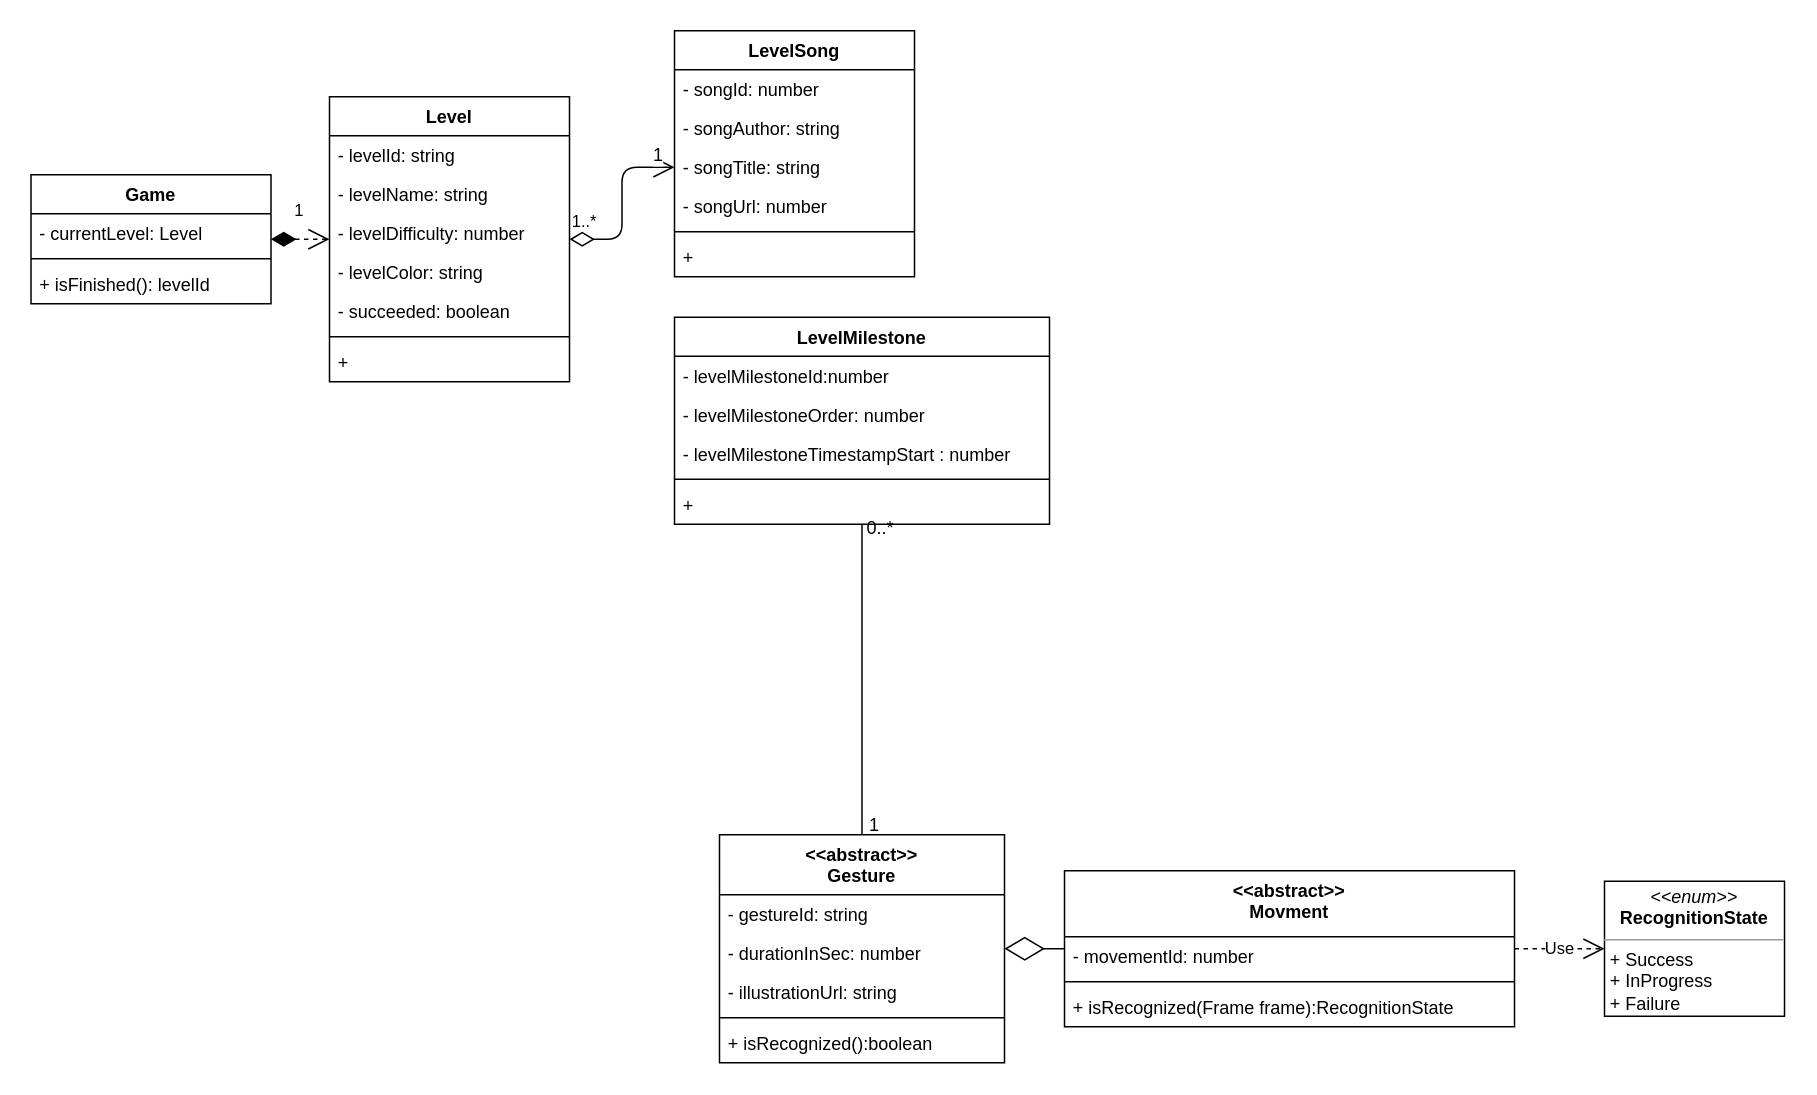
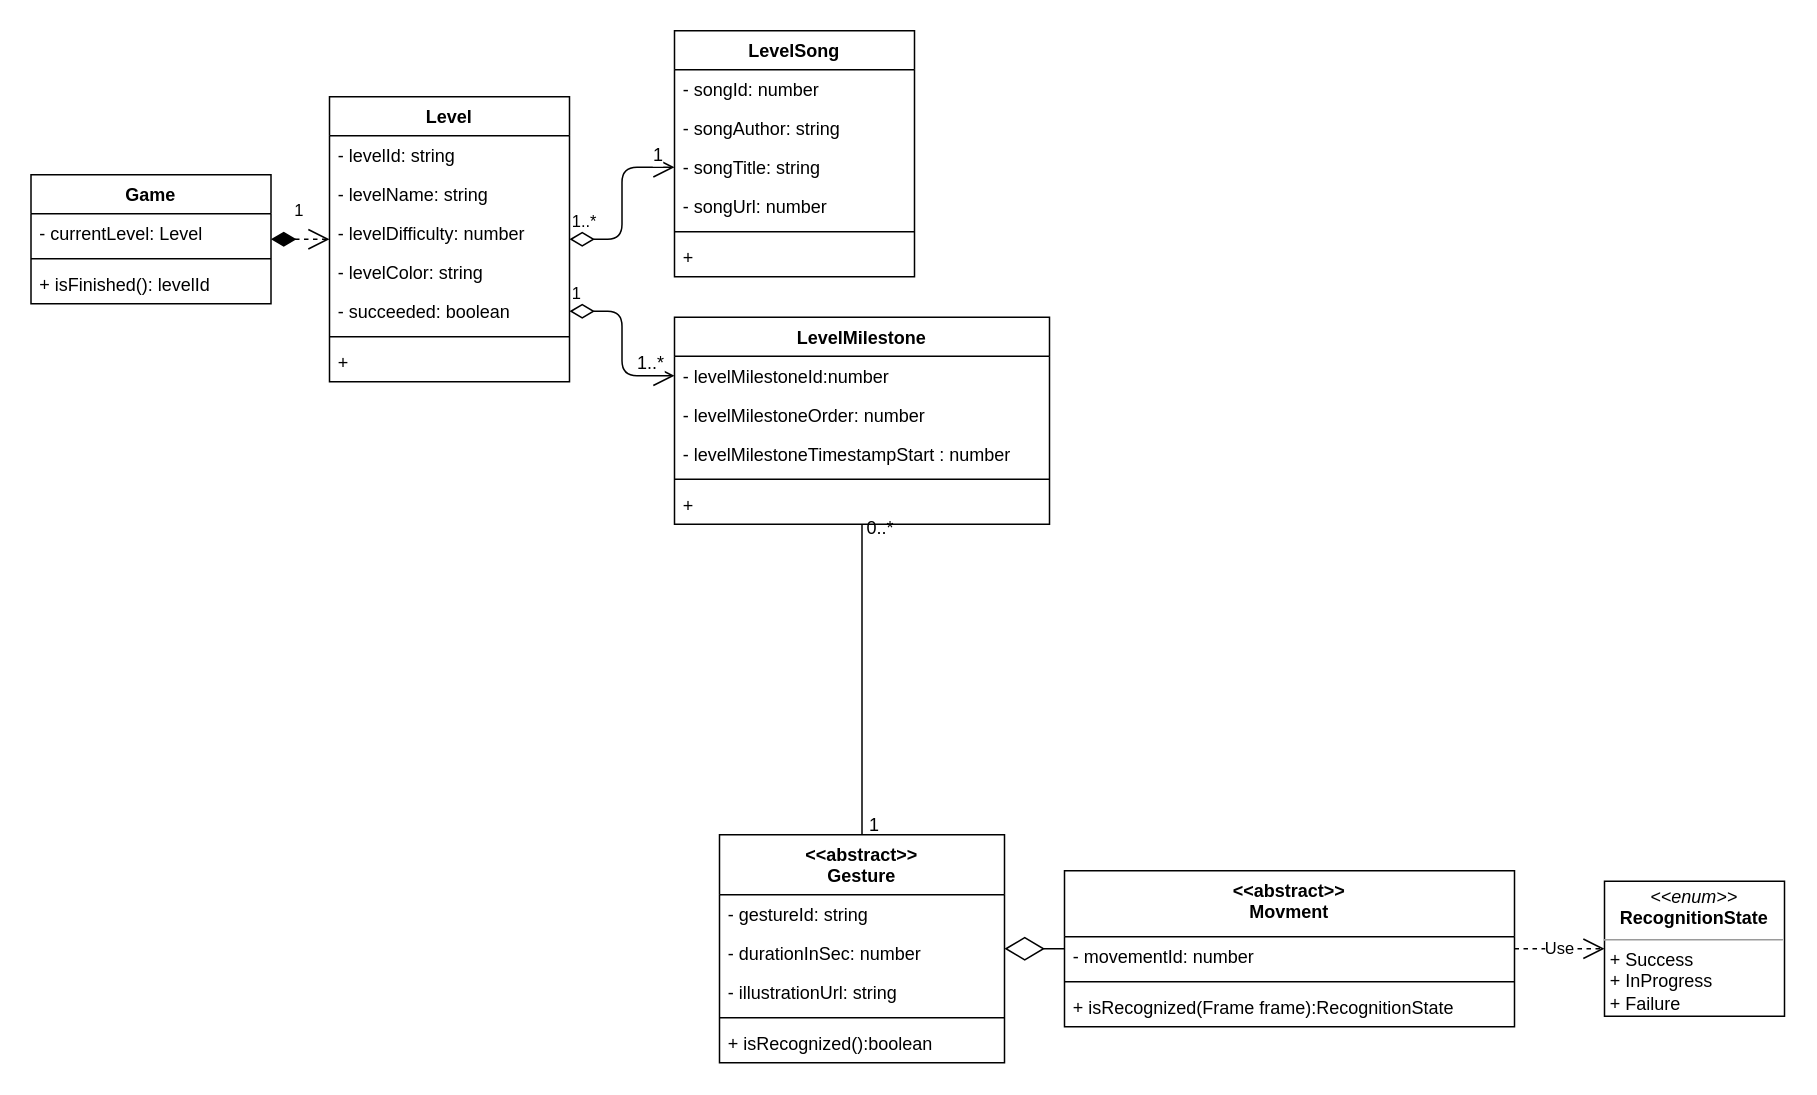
  <mxCell id="0" />
  <mxCell id="1" parent="0" />
  <mxCell id="2" value="1" style="endArrow=open;html=1;endSize=12;startArrow=diamondThin;startSize=14;startFill=1;edgeStyle=orthogonalEdgeStyle;align=left;verticalAlign=bottom;dashed=1;" edge="1" parent="1" source="13" target="17"><mxGeometry x="-0.294" y="10" relative="1" as="geometry"><mxPoint x="330" y="10" as="sourcePoint" /><mxPoint x="620" y="90" as="targetPoint" /><mxPoint as="offset" /></mxGeometry></mxCell>
  <mxCell id="3" value="1..*" style="endArrow=open;html=1;endSize=12;startArrow=diamondThin;startSize=14;startFill=0;edgeStyle=orthogonalEdgeStyle;align=left;verticalAlign=bottom;exitX=1;exitY=0.5;exitDx=0;exitDy=0;entryX=0;entryY=0.5;entryDx=0;entryDy=0;" edge="1" parent="1" source="17" target="28"><mxGeometry x="-1" y="3" relative="1" as="geometry"><mxPoint x="450" y="120" as="sourcePoint" /><mxPoint x="610" y="120" as="targetPoint" /></mxGeometry></mxCell>
  <mxCell id="4" value="1" style="text;html=1;align=center;verticalAlign=middle;resizable=0;points=[];labelBackgroundColor=#ffffff;" vertex="1" connectable="0" parent="3"><mxGeometry x="0.917" y="4" relative="1" as="geometry"><mxPoint x="-6.33" y="-5" as="offset" /></mxGeometry></mxCell>
+ <mxCell id="5" value="1" style="endArrow=open;html=1;endSize=12;startArrow=diamondThin;startSize=14;startFill=0;edgeStyle=orthogonalEdgeStyle;align=left;verticalAlign=bottom;exitX=1;exitY=0.5;exitDx=0;exitDy=0;entryX=0;entryY=0.5;entryDx=0;entryDy=0;" edge="1" parent="1" source="22" target="33"><mxGeometry x="-1" y="3" relative="1" as="geometry"><mxPoint x="420" y="169" as="sourcePoint" /><mxPoint x="590" y="11" as="targetPoint" /></mxGeometry></mxCell>
+ <mxCell id="6" value="1..*" style="text;html=1;align=center;verticalAlign=middle;resizable=0;points=[];labelBackgroundColor=#ffffff;" vertex="1" connectable="0" parent="5"><mxGeometry x="0.917" y="4" relative="1" as="geometry"><mxPoint x="-11.33" y="-5" as="offset" /></mxGeometry></mxCell>
  <mxCell id="7" value="&lt;p style=&quot;margin: 0px ; margin-top: 4px ; text-align: center&quot;&gt;&lt;i&gt;&amp;lt;&amp;lt;enum&amp;gt;&amp;gt;&lt;/i&gt;&lt;br&gt;&lt;span style=&quot;text-align: left&quot;&gt;&lt;b&gt;RecognitionState&lt;/b&gt;&lt;/span&gt;&lt;br&gt;&lt;/p&gt;&lt;hr size=&quot;1&quot;&gt;&lt;p style=&quot;margin: 0px ; margin-left: 4px&quot;&gt;+ Success&lt;br&gt;+ InProgress&lt;/p&gt;&lt;p style=&quot;margin: 0px ; margin-left: 4px&quot;&gt;+ Failure&lt;/p&gt;" style="verticalAlign=top;align=left;overflow=fill;fontSize=12;fontFamily=Helvetica;html=1;" vertex="1" parent="1"><mxGeometry x="1069" y="587" width="120" height="90" as="geometry" /></mxCell>
  <mxCell id="8" value="Use" style="endArrow=open;endSize=12;dashed=1;html=1;" edge="1" parent="1" source="44" target="7"><mxGeometry width="160" relative="1" as="geometry"><mxPoint x="430" y="850" as="sourcePoint" /><mxPoint x="590" y="850" as="targetPoint" /></mxGeometry></mxCell>
  <mxCell id="9" value="" style="endArrow=diamondThin;endFill=0;endSize=24;html=1;" edge="1" parent="1" source="44" target="38"><mxGeometry width="160" relative="1" as="geometry"><mxPoint x="500" y="490" as="sourcePoint" /><mxPoint x="660" y="490" as="targetPoint" /></mxGeometry></mxCell>
  <mxCell id="10" value="" style="endArrow=none;html=1;edgeStyle=orthogonalEdgeStyle;" edge="1" parent="1" source="32" target="38"><mxGeometry relative="1" as="geometry"><mxPoint x="650" y="470" as="sourcePoint" /><mxPoint x="810" y="470" as="targetPoint" /></mxGeometry></mxCell>
  <mxCell id="11" value="1" style="text;html=1;align=center;verticalAlign=middle;resizable=0;points=[];labelBackgroundColor=#ffffff;" vertex="1" connectable="0" parent="10"><mxGeometry x="0.937" relative="1" as="geometry"><mxPoint x="7" as="offset" /></mxGeometry></mxCell>
  <mxCell id="12" value="0..*" style="text;html=1;align=center;verticalAlign=middle;resizable=0;points=[];labelBackgroundColor=#ffffff;" vertex="1" connectable="0" parent="10"><mxGeometry x="-0.786" y="-10" relative="1" as="geometry"><mxPoint x="21" y="-19.33" as="offset" /></mxGeometry></mxCell>
  <mxCell id="13" value="Game" style="swimlane;fontStyle=1;align=center;verticalAlign=top;childLayout=stackLayout;horizontal=1;startSize=26;horizontalStack=0;resizeParent=1;resizeParentMax=0;resizeLast=0;collapsible=1;marginBottom=0;" vertex="1" parent="1"><mxGeometry x="20" y="116" width="160" height="86" as="geometry" /></mxCell>
  <mxCell id="14" value="- currentLevel: Level" style="text;strokeColor=none;fillColor=none;align=left;verticalAlign=top;spacingLeft=4;spacingRight=4;overflow=hidden;rotatable=0;points=[[0,0.5],[1,0.5]];portConstraint=eastwest;" vertex="1" parent="13"><mxGeometry y="26" width="160" height="26" as="geometry" /></mxCell>
  <mxCell id="15" value="" style="line;strokeWidth=1;fillColor=none;align=left;verticalAlign=middle;spacingTop=-1;spacingLeft=3;spacingRight=3;rotatable=0;labelPosition=right;points=[];portConstraint=eastwest;" vertex="1" parent="13"><mxGeometry y="52" width="160" height="8" as="geometry" /></mxCell>
  <mxCell id="16" value="+ isFinished(): levelId" style="text;strokeColor=none;fillColor=none;align=left;verticalAlign=top;spacingLeft=4;spacingRight=4;overflow=hidden;rotatable=0;points=[[0,0.5],[1,0.5]];portConstraint=eastwest;" vertex="1" parent="13"><mxGeometry y="60" width="160" height="26" as="geometry" /></mxCell>
  <mxCell id="17" value="Level" style="swimlane;fontStyle=1;align=center;verticalAlign=top;childLayout=stackLayout;horizontal=1;startSize=26;horizontalStack=0;resizeParent=1;resizeParentMax=0;resizeLast=0;collapsible=1;marginBottom=0;" vertex="1" parent="1"><mxGeometry x="219" y="64" width="160" height="190" as="geometry" /></mxCell>
  <mxCell id="18" value="- levelId: string" style="text;strokeColor=none;fillColor=none;align=left;verticalAlign=top;spacingLeft=4;spacingRight=4;overflow=hidden;rotatable=0;points=[[0,0.5],[1,0.5]];portConstraint=eastwest;" vertex="1" parent="17"><mxGeometry y="26" width="160" height="26" as="geometry" /></mxCell>
  <mxCell id="19" value="- levelName: string" style="text;strokeColor=none;fillColor=none;align=left;verticalAlign=top;spacingLeft=4;spacingRight=4;overflow=hidden;rotatable=0;points=[[0,0.5],[1,0.5]];portConstraint=eastwest;" vertex="1" parent="17"><mxGeometry y="52" width="160" height="26" as="geometry" /></mxCell>
  <mxCell id="20" value="- levelDifficulty: number" style="text;strokeColor=none;fillColor=none;align=left;verticalAlign=top;spacingLeft=4;spacingRight=4;overflow=hidden;rotatable=0;points=[[0,0.5],[1,0.5]];portConstraint=eastwest;" vertex="1" parent="17"><mxGeometry y="78" width="160" height="26" as="geometry" /></mxCell>
  <mxCell id="21" value="- levelColor: string" style="text;strokeColor=none;fillColor=none;align=left;verticalAlign=top;spacingLeft=4;spacingRight=4;overflow=hidden;rotatable=0;points=[[0,0.5],[1,0.5]];portConstraint=eastwest;" vertex="1" parent="17"><mxGeometry y="104" width="160" height="26" as="geometry" /></mxCell>
  <mxCell id="22" value="- succeeded: boolean" style="text;strokeColor=none;fillColor=none;align=left;verticalAlign=top;spacingLeft=4;spacingRight=4;overflow=hidden;rotatable=0;points=[[0,0.5],[1,0.5]];portConstraint=eastwest;" vertex="1" parent="17"><mxGeometry y="130" width="160" height="26" as="geometry" /></mxCell>
  <mxCell id="23" value="" style="line;strokeWidth=1;fillColor=none;align=left;verticalAlign=middle;spacingTop=-1;spacingLeft=3;spacingRight=3;rotatable=0;labelPosition=right;points=[];portConstraint=eastwest;" vertex="1" parent="17"><mxGeometry y="156" width="160" height="8" as="geometry" /></mxCell>
  <mxCell id="24" value="+" style="text;strokeColor=none;fillColor=none;align=left;verticalAlign=top;spacingLeft=4;spacingRight=4;overflow=hidden;rotatable=0;points=[[0,0.5],[1,0.5]];portConstraint=eastwest;" vertex="1" parent="17"><mxGeometry y="164" width="160" height="26" as="geometry" /></mxCell>
  <mxCell id="25" value="LevelSong" style="swimlane;fontStyle=1;align=center;verticalAlign=top;childLayout=stackLayout;horizontal=1;startSize=26;horizontalStack=0;resizeParent=1;resizeParentMax=0;resizeLast=0;collapsible=1;marginBottom=0;" vertex="1" parent="1"><mxGeometry x="449" y="20" width="160" height="164" as="geometry" /></mxCell>
  <mxCell id="26" value="- songId: number" style="text;strokeColor=none;fillColor=none;align=left;verticalAlign=top;spacingLeft=4;spacingRight=4;overflow=hidden;rotatable=0;points=[[0,0.5],[1,0.5]];portConstraint=eastwest;" vertex="1" parent="25"><mxGeometry y="26" width="160" height="26" as="geometry" /></mxCell>
  <mxCell id="27" value="- songAuthor: string" style="text;strokeColor=none;fillColor=none;align=left;verticalAlign=top;spacingLeft=4;spacingRight=4;overflow=hidden;rotatable=0;points=[[0,0.5],[1,0.5]];portConstraint=eastwest;" vertex="1" parent="25"><mxGeometry y="52" width="160" height="26" as="geometry" /></mxCell>
  <mxCell id="28" value="- songTitle: string" style="text;strokeColor=none;fillColor=none;align=left;verticalAlign=top;spacingLeft=4;spacingRight=4;overflow=hidden;rotatable=0;points=[[0,0.5],[1,0.5]];portConstraint=eastwest;" vertex="1" parent="25"><mxGeometry y="78" width="160" height="26" as="geometry" /></mxCell>
  <mxCell id="29" value="- songUrl: number" style="text;strokeColor=none;fillColor=none;align=left;verticalAlign=top;spacingLeft=4;spacingRight=4;overflow=hidden;rotatable=0;points=[[0,0.5],[1,0.5]];portConstraint=eastwest;" vertex="1" parent="25"><mxGeometry y="104" width="160" height="26" as="geometry" /></mxCell>
  <mxCell id="30" value="" style="line;strokeWidth=1;fillColor=none;align=left;verticalAlign=middle;spacingTop=-1;spacingLeft=3;spacingRight=3;rotatable=0;labelPosition=right;points=[];portConstraint=eastwest;" vertex="1" parent="25"><mxGeometry y="130" width="160" height="8" as="geometry" /></mxCell>
  <mxCell id="31" value="+" style="text;strokeColor=none;fillColor=none;align=left;verticalAlign=top;spacingLeft=4;spacingRight=4;overflow=hidden;rotatable=0;points=[[0,0.5],[1,0.5]];portConstraint=eastwest;" vertex="1" parent="25"><mxGeometry y="138" width="160" height="26" as="geometry" /></mxCell>
  <mxCell id="32" value="LevelMilestone" style="swimlane;fontStyle=1;align=center;verticalAlign=top;childLayout=stackLayout;horizontal=1;startSize=26;horizontalStack=0;resizeParent=1;resizeParentMax=0;resizeLast=0;collapsible=1;marginBottom=0;" vertex="1" parent="1"><mxGeometry x="449" y="211" width="250" height="138" as="geometry" /></mxCell>
  <mxCell id="33" value="- levelMilestoneId:number" style="text;strokeColor=none;fillColor=none;align=left;verticalAlign=top;spacingLeft=4;spacingRight=4;overflow=hidden;rotatable=0;points=[[0,0.5],[1,0.5]];portConstraint=eastwest;" vertex="1" parent="32"><mxGeometry y="26" width="250" height="26" as="geometry" /></mxCell>
  <mxCell id="34" value="- levelMilestoneOrder: number" style="text;strokeColor=none;fillColor=none;align=left;verticalAlign=top;spacingLeft=4;spacingRight=4;overflow=hidden;rotatable=0;points=[[0,0.5],[1,0.5]];portConstraint=eastwest;" vertex="1" parent="32"><mxGeometry y="52" width="250" height="26" as="geometry" /></mxCell>
  <mxCell id="35" value="- levelMilestoneTimestampStart : number" style="text;strokeColor=none;fillColor=none;align=left;verticalAlign=top;spacingLeft=4;spacingRight=4;overflow=hidden;rotatable=0;points=[[0,0.5],[1,0.5]];portConstraint=eastwest;" vertex="1" parent="32"><mxGeometry y="78" width="250" height="26" as="geometry" /></mxCell>
  <mxCell id="36" value="" style="line;strokeWidth=1;fillColor=none;align=left;verticalAlign=middle;spacingTop=-1;spacingLeft=3;spacingRight=3;rotatable=0;labelPosition=right;points=[];portConstraint=eastwest;" vertex="1" parent="32"><mxGeometry y="104" width="250" height="8" as="geometry" /></mxCell>
  <mxCell id="37" value="+" style="text;strokeColor=none;fillColor=none;align=left;verticalAlign=top;spacingLeft=4;spacingRight=4;overflow=hidden;rotatable=0;points=[[0,0.5],[1,0.5]];portConstraint=eastwest;" vertex="1" parent="32"><mxGeometry y="112" width="250" height="26" as="geometry" /></mxCell>
  <mxCell id="38" value="&lt;&lt;abstract&gt;&gt;&#10;Gesture" style="swimlane;fontStyle=1;align=center;verticalAlign=top;childLayout=stackLayout;horizontal=1;startSize=40;horizontalStack=0;resizeParent=1;resizeParentMax=0;resizeLast=0;collapsible=1;marginBottom=0;" vertex="1" parent="1"><mxGeometry x="479" y="556" width="190" height="152" as="geometry" /></mxCell>
  <mxCell id="39" value="- gestureId: string" style="text;strokeColor=none;fillColor=none;align=left;verticalAlign=top;spacingLeft=4;spacingRight=4;overflow=hidden;rotatable=0;points=[[0,0.5],[1,0.5]];portConstraint=eastwest;" vertex="1" parent="38"><mxGeometry y="40" width="190" height="26" as="geometry" /></mxCell>
  <mxCell id="40" value="- durationInSec: number" style="text;strokeColor=none;fillColor=none;align=left;verticalAlign=top;spacingLeft=4;spacingRight=4;overflow=hidden;rotatable=0;points=[[0,0.5],[1,0.5]];portConstraint=eastwest;" vertex="1" parent="38"><mxGeometry y="66" width="190" height="26" as="geometry" /></mxCell>
  <mxCell id="41" value="- illustrationUrl: string" style="text;strokeColor=none;fillColor=none;align=left;verticalAlign=top;spacingLeft=4;spacingRight=4;overflow=hidden;rotatable=0;points=[[0,0.5],[1,0.5]];portConstraint=eastwest;" vertex="1" parent="38"><mxGeometry y="92" width="190" height="26" as="geometry" /></mxCell>
  <mxCell id="42" value="" style="line;strokeWidth=1;fillColor=none;align=left;verticalAlign=middle;spacingTop=-1;spacingLeft=3;spacingRight=3;rotatable=0;labelPosition=right;points=[];portConstraint=eastwest;" vertex="1" parent="38"><mxGeometry y="118" width="190" height="8" as="geometry" /></mxCell>
  <mxCell id="43" value="+ isRecognized():boolean" style="text;strokeColor=none;fillColor=none;align=left;verticalAlign=top;spacingLeft=4;spacingRight=4;overflow=hidden;rotatable=0;points=[[0,0.5],[1,0.5]];portConstraint=eastwest;" vertex="1" parent="38"><mxGeometry y="126" width="190" height="26" as="geometry" /></mxCell>
  <mxCell id="44" value="&lt;&lt;abstract&gt;&gt;&#10;Movment" style="swimlane;fontStyle=1;align=center;verticalAlign=top;childLayout=stackLayout;horizontal=1;startSize=44;horizontalStack=0;resizeParent=1;resizeParentMax=0;resizeLast=0;collapsible=1;marginBottom=0;" vertex="1" parent="1"><mxGeometry x="709" y="580" width="300" height="104" as="geometry" /></mxCell>
  <mxCell id="45" value="- movementId: number" style="text;strokeColor=none;fillColor=none;align=left;verticalAlign=top;spacingLeft=4;spacingRight=4;overflow=hidden;rotatable=0;points=[[0,0.5],[1,0.5]];portConstraint=eastwest;" vertex="1" parent="44"><mxGeometry y="44" width="300" height="26" as="geometry" /></mxCell>
  <mxCell id="46" value="" style="line;strokeWidth=1;fillColor=none;align=left;verticalAlign=middle;spacingTop=-1;spacingLeft=3;spacingRight=3;rotatable=0;labelPosition=right;points=[];portConstraint=eastwest;" vertex="1" parent="44"><mxGeometry y="70" width="300" height="8" as="geometry" /></mxCell>
  <mxCell id="47" value="+ isRecognized(Frame frame):RecognitionState" style="text;strokeColor=none;fillColor=none;align=left;verticalAlign=top;spacingLeft=4;spacingRight=4;overflow=hidden;rotatable=0;points=[[0,0.5],[1,0.5]];portConstraint=eastwest;" vertex="1" parent="44"><mxGeometry y="78" width="300" height="26" as="geometry" /></mxCell>
